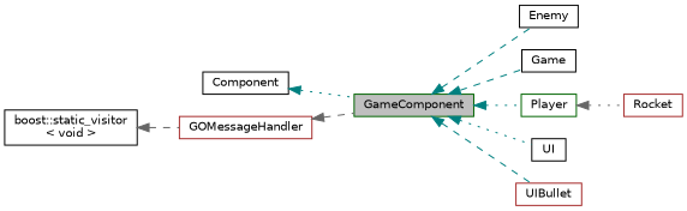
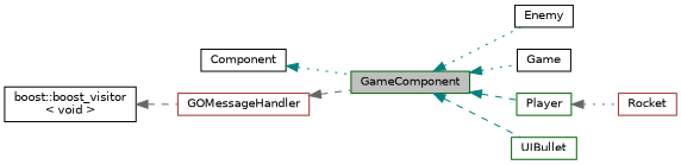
  digraph {
    rankdir=LR
    node [color=black fillcolor=white fontname=Helvetica fontsize=10 shape=record style=filled]
    edge [color=teal dir=back fontname=Helvetica fontsize=10 labelfontname=Helvetica labelfontsize=10 style=dashed]
    n1 [color=darkgreen fillcolor=grey75 fontcolor=black height=0.2 label=GameComponent width=0.4]
    n2 [height=0.2 label=Enemy width=0.4]
    n3 [height=0.2 label=Game width=0.4]
    n4 [color=darkgreen height=0.2 label=Player width=0.4]
-   n5 [height=0.2 label=UI width=0.4]
-   n6 [color=brown height=0.2 label=UIBullet width=0.4]
+   n6 [color=darkgreen height=0.2 label=UIBullet width=0.4]
    n7 [color=brown height=0.2 label=Rocket width=0.4]
    n8 [height=0.2 label=Component width=0.4]
    n9 [color=brown height=0.2 label=GOMessageHandler width=0.4]
-   n10 [height=0.2 label="boost::static_visitor\l\< void \>" width=0.4]
-   n1 -> n2
-   n1 -> n3
-   n1 -> n4 [style=dotted]
-   n1 -> n5 [style=dotted]
+   n10 [height=0.2 label="boost::boost_visitor\l\< void \>" width=0.4]
+   n1 -> n2 [style=dotted]
+   n1 -> n3 [style=dotted]
+   n1 -> n4
    n1 -> n6
    n4 -> n7 [color=gray40 style=dotted]
    n8 -> n1 [style=dotted]
    n9 -> n1 [color=gray40]
    n10 -> n9 [color=gray40]
  }
